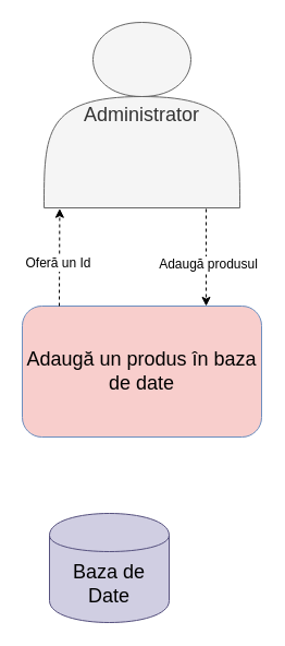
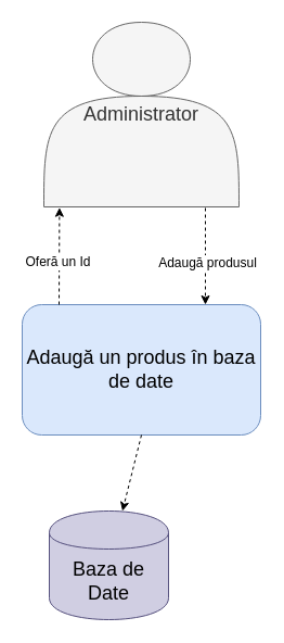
  <mxCell id="0" />
  <mxCell id="1" parent="0" />
  <mxCell id="2" value="&lt;font style=&quot;font-size: 18px&quot;&gt;Administrator&lt;/font&gt;" style="shape=actor;whiteSpace=wrap;html=1;fillColor=#f5f5f5;strokeColor=#666666;fontColor=#333333;" vertex="1" parent="1"><mxGeometry x="40" y="20" width="180" height="170" as="geometry" /></mxCell>
- <mxCell id="3" value="&lt;font style=&quot;font-size: 18px&quot;&gt;Adaugă un produs în baza&lt;br&gt;de date&lt;br&gt;&lt;/font&gt;" style="rounded=1;whiteSpace=wrap;html=1;fillColor=#f8cecc;strokeColor=#6c8ebf;" vertex="1" parent="1"><mxGeometry x="20" y="280" width="220" height="120" as="geometry" /></mxCell>
+ <mxCell id="3" value="&lt;font style=&quot;font-size: 18px&quot;&gt;Adaugă un produs în baza&lt;br&gt;de date&lt;br&gt;&lt;/font&gt;" style="rounded=1;whiteSpace=wrap;html=1;fillColor=#dae8fc;strokeColor=#6c8ebf;" vertex="1" parent="1"><mxGeometry x="20" y="280" width="220" height="120" as="geometry" /></mxCell>
  <mxCell id="4" value="" style="endArrow=classic;html=1;entryX=0.08;entryY=1.004;entryDx=0;entryDy=0;entryPerimeter=0;dashed=1;" edge="1" parent="1" target="2"><mxGeometry width="50" height="50" relative="1" as="geometry"><mxPoint x="54" y="280" as="sourcePoint" /><mxPoint x="10" y="250" as="targetPoint" /></mxGeometry></mxCell>
  <mxCell id="5" value="Oferă un Id" style="text;html=1;resizable=0;points=[];align=center;verticalAlign=middle;labelBackgroundColor=#ffffff;" vertex="1" connectable="0" parent="4"><mxGeometry x="-0.528" y="2" relative="1" as="geometry"><mxPoint y="-18" as="offset" /></mxGeometry></mxCell>
  <mxCell id="6" value="" style="endArrow=classic;html=1;dashed=1;" edge="1" parent="1"><mxGeometry width="50" height="50" relative="1" as="geometry"><mxPoint x="189" y="191" as="sourcePoint" /><mxPoint x="189" y="280" as="targetPoint" /></mxGeometry></mxCell>
  <mxCell id="7" value="Adaugă produsul" style="text;html=1;resizable=0;points=[];align=center;verticalAlign=middle;labelBackgroundColor=#ffffff;" vertex="1" connectable="0" parent="6"><mxGeometry x="0.128" y="1" relative="1" as="geometry"><mxPoint as="offset" /></mxGeometry></mxCell>
  <mxCell id="8" value="&lt;font style=&quot;font-size: 18px&quot;&gt;Baza de Date&lt;/font&gt;&lt;br&gt;" style="shape=cylinder;whiteSpace=wrap;html=1;boundedLbl=1;backgroundOutline=1;fillColor=#d0cee2;strokeColor=#56517e;" vertex="1" parent="1"><mxGeometry x="45" y="470" width="110" height="100" as="geometry" /></mxCell>
+ <mxCell id="9" value="" style="endArrow=classic;html=1;dashed=1;exitX=0.5;exitY=1;exitDx=0;exitDy=0;" edge="1" parent="1" source="3" target="8"><mxGeometry width="50" height="50" relative="1" as="geometry"><mxPoint x="390" y="430" as="sourcePoint" /><mxPoint x="240" y="470" as="targetPoint" /></mxGeometry></mxCell>
